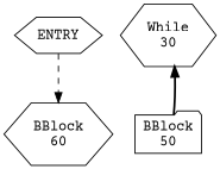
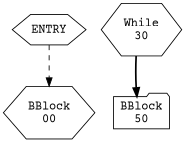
  digraph {
    fontname="Courier Prime"
    node [fontname="Courier Prime" shape=hexagon]
    edge [fontname="Courier Prime"]
-   n1 [label="BBlock\n60"]
+   n1 [label="BBlock\n00"]
    ENTRY
    n3 [label="While\n30"]
    n4 [label="BBlock\n50" shape=folder]
    ENTRY -> n1 [style=dashed]
-   n4 -> n3 [style=bold]
+   n3 -> n4 [style=bold]
  }
